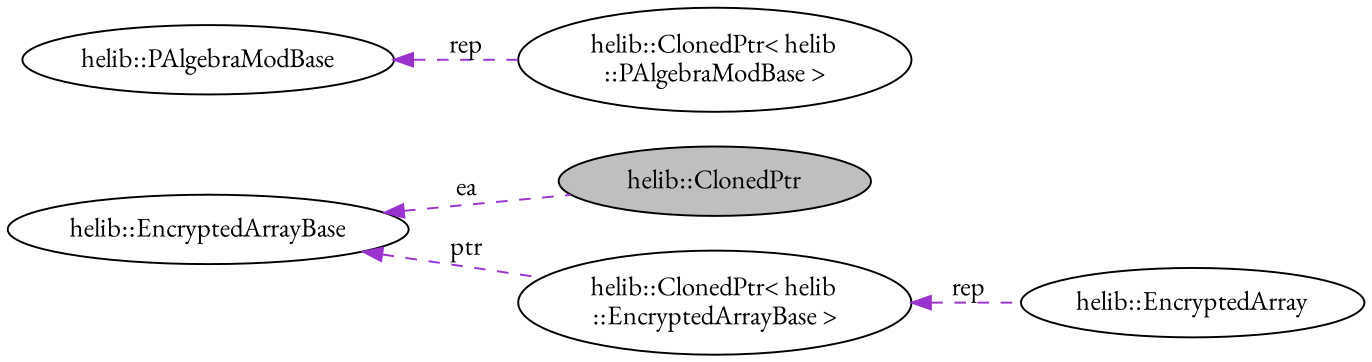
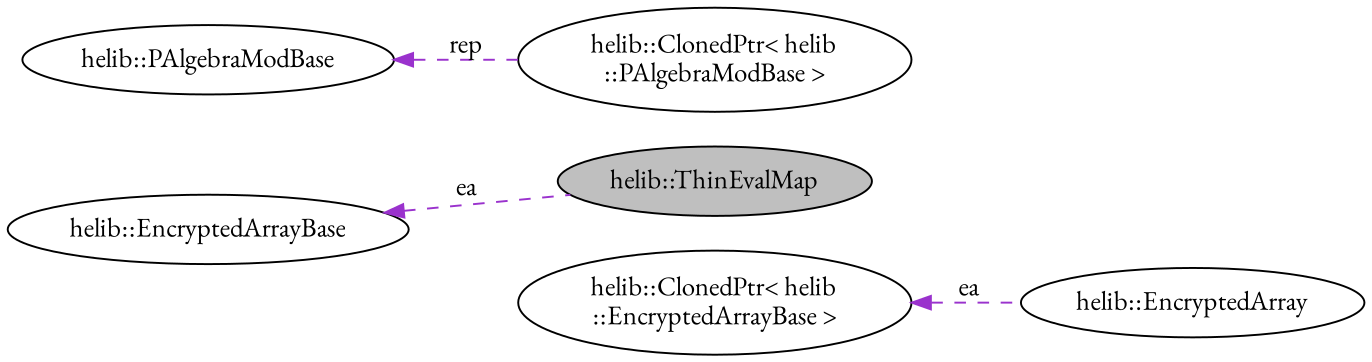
  digraph {
    fontname="EB Garamond"
    rankdir=LR
    node [color=black fillcolor=white fontname="EB Garamond" style=filled]
    edge [color=darkorchid3 dir=back fontname="EB Garamond" style=dashed]
-   n1 [fillcolor=grey75 fontcolor=black label="helib::ClonedPtr"]
+   n1 [fillcolor=grey75 fontcolor=black label="helib::ThinEvalMap"]
    n2 [label="helib::EncryptedArray"]
    n3 [label="helib::ClonedPtr\< helib\l::PAlgebraModBase \>"]
    n4 [label="helib::PAlgebraModBase"]
    n5 [label="helib::ClonedPtr\< helib\l::EncryptedArrayBase \>"]
    n6 [label="helib::EncryptedArrayBase"]
    n4 -> n3 [label=" rep"]
-   n5 -> n2 [label=" rep"]
+   n5 -> n2 [label=" ea"]
    n6 -> n1 [label=" ea"]
-   n6 -> n5 [label=" ptr"]
  }
